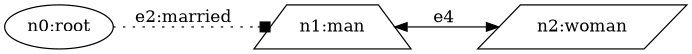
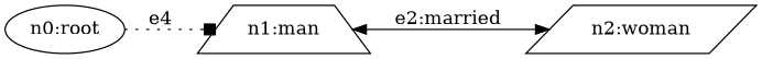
  strict digraph {
    rankdir=LR
    n1 [label="n0:root" shape=ellipse]
    n2 [label="n1:man" shape=trapezium]
    n3 [label="n2:woman" shape=parallelogram]
-   n1 -> n2 [arrowhead=box label="e2:married" style=dotted]
-   n2 -> n3 [dir=both label=e4 style=solid]
+   n1 -> n2 [arrowhead=box label=e4 style=dotted]
+   n2 -> n3 [dir=both label="e2:married" style=solid]
  }
